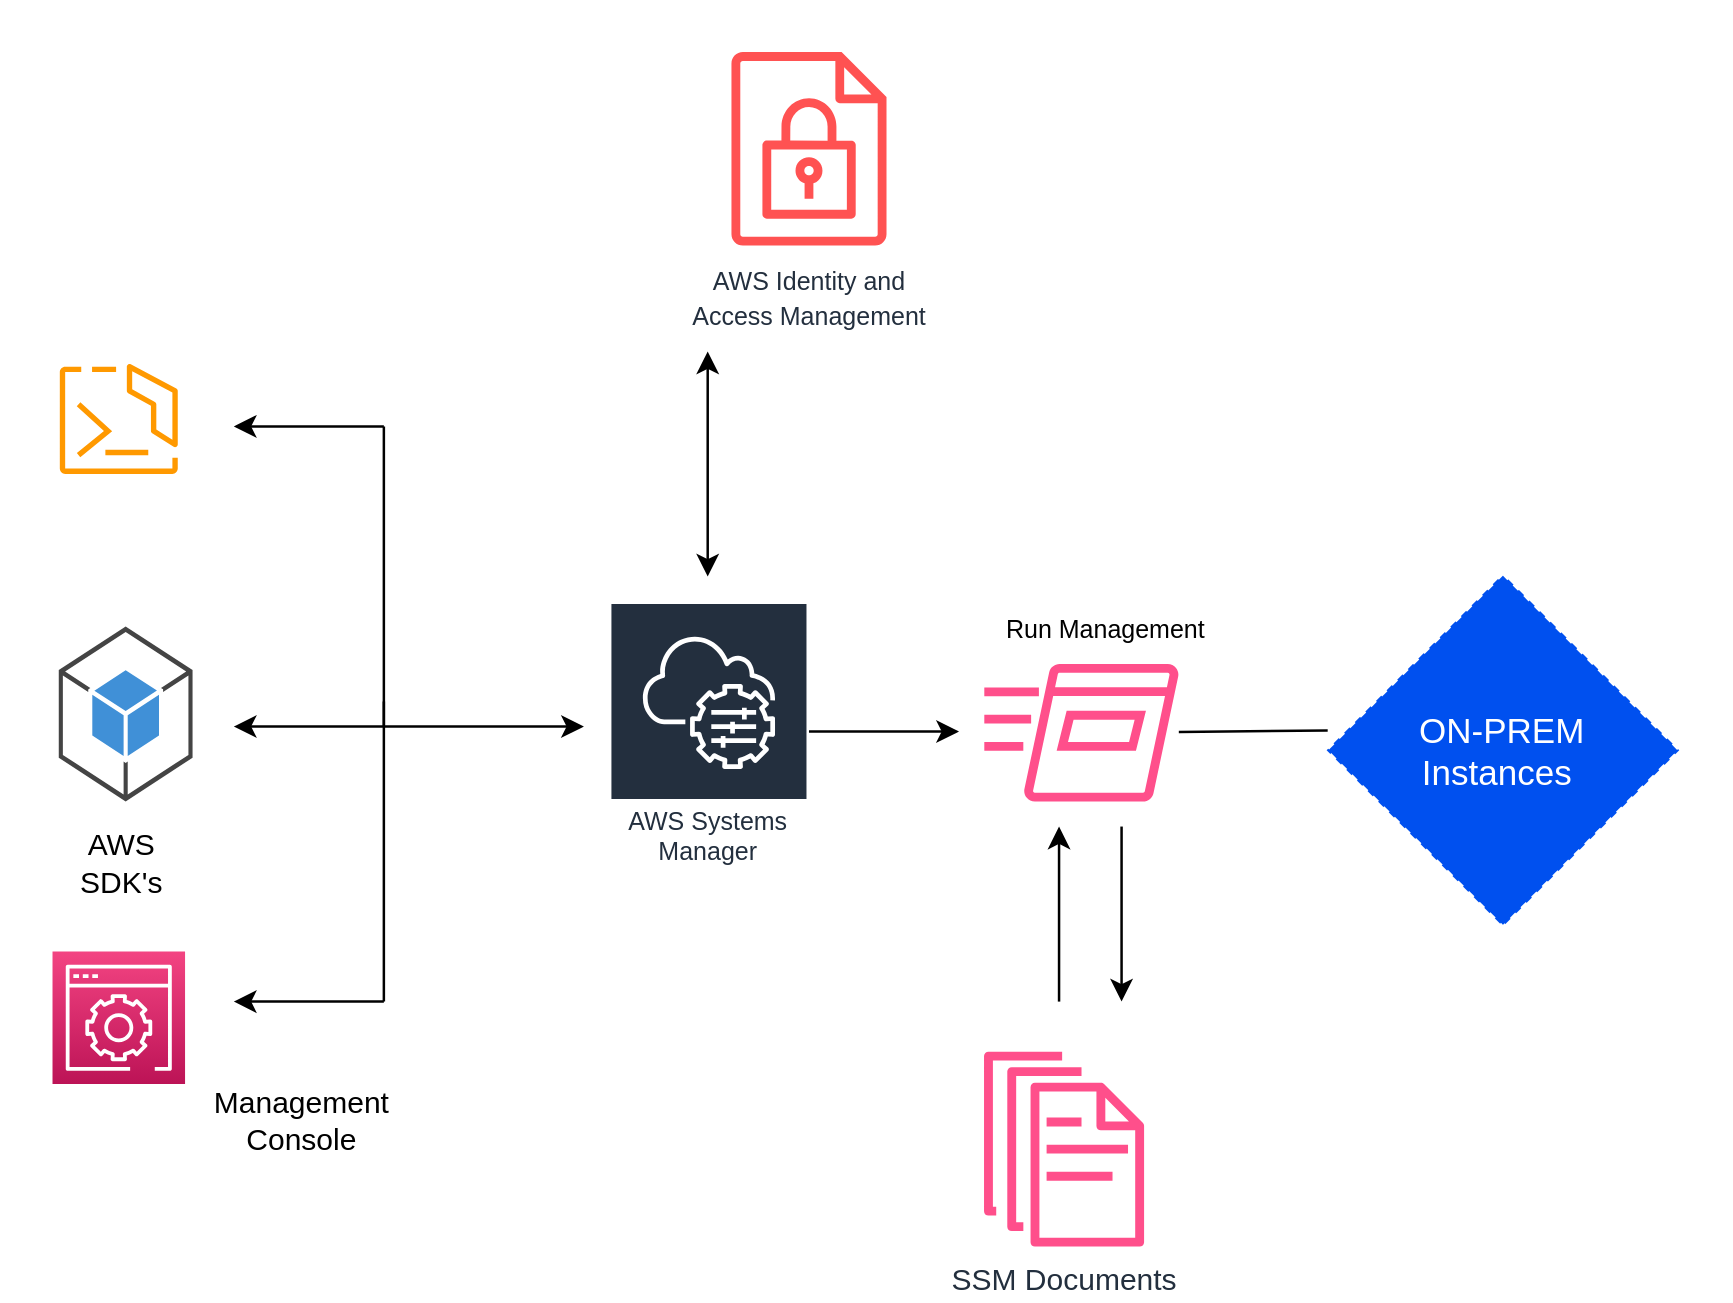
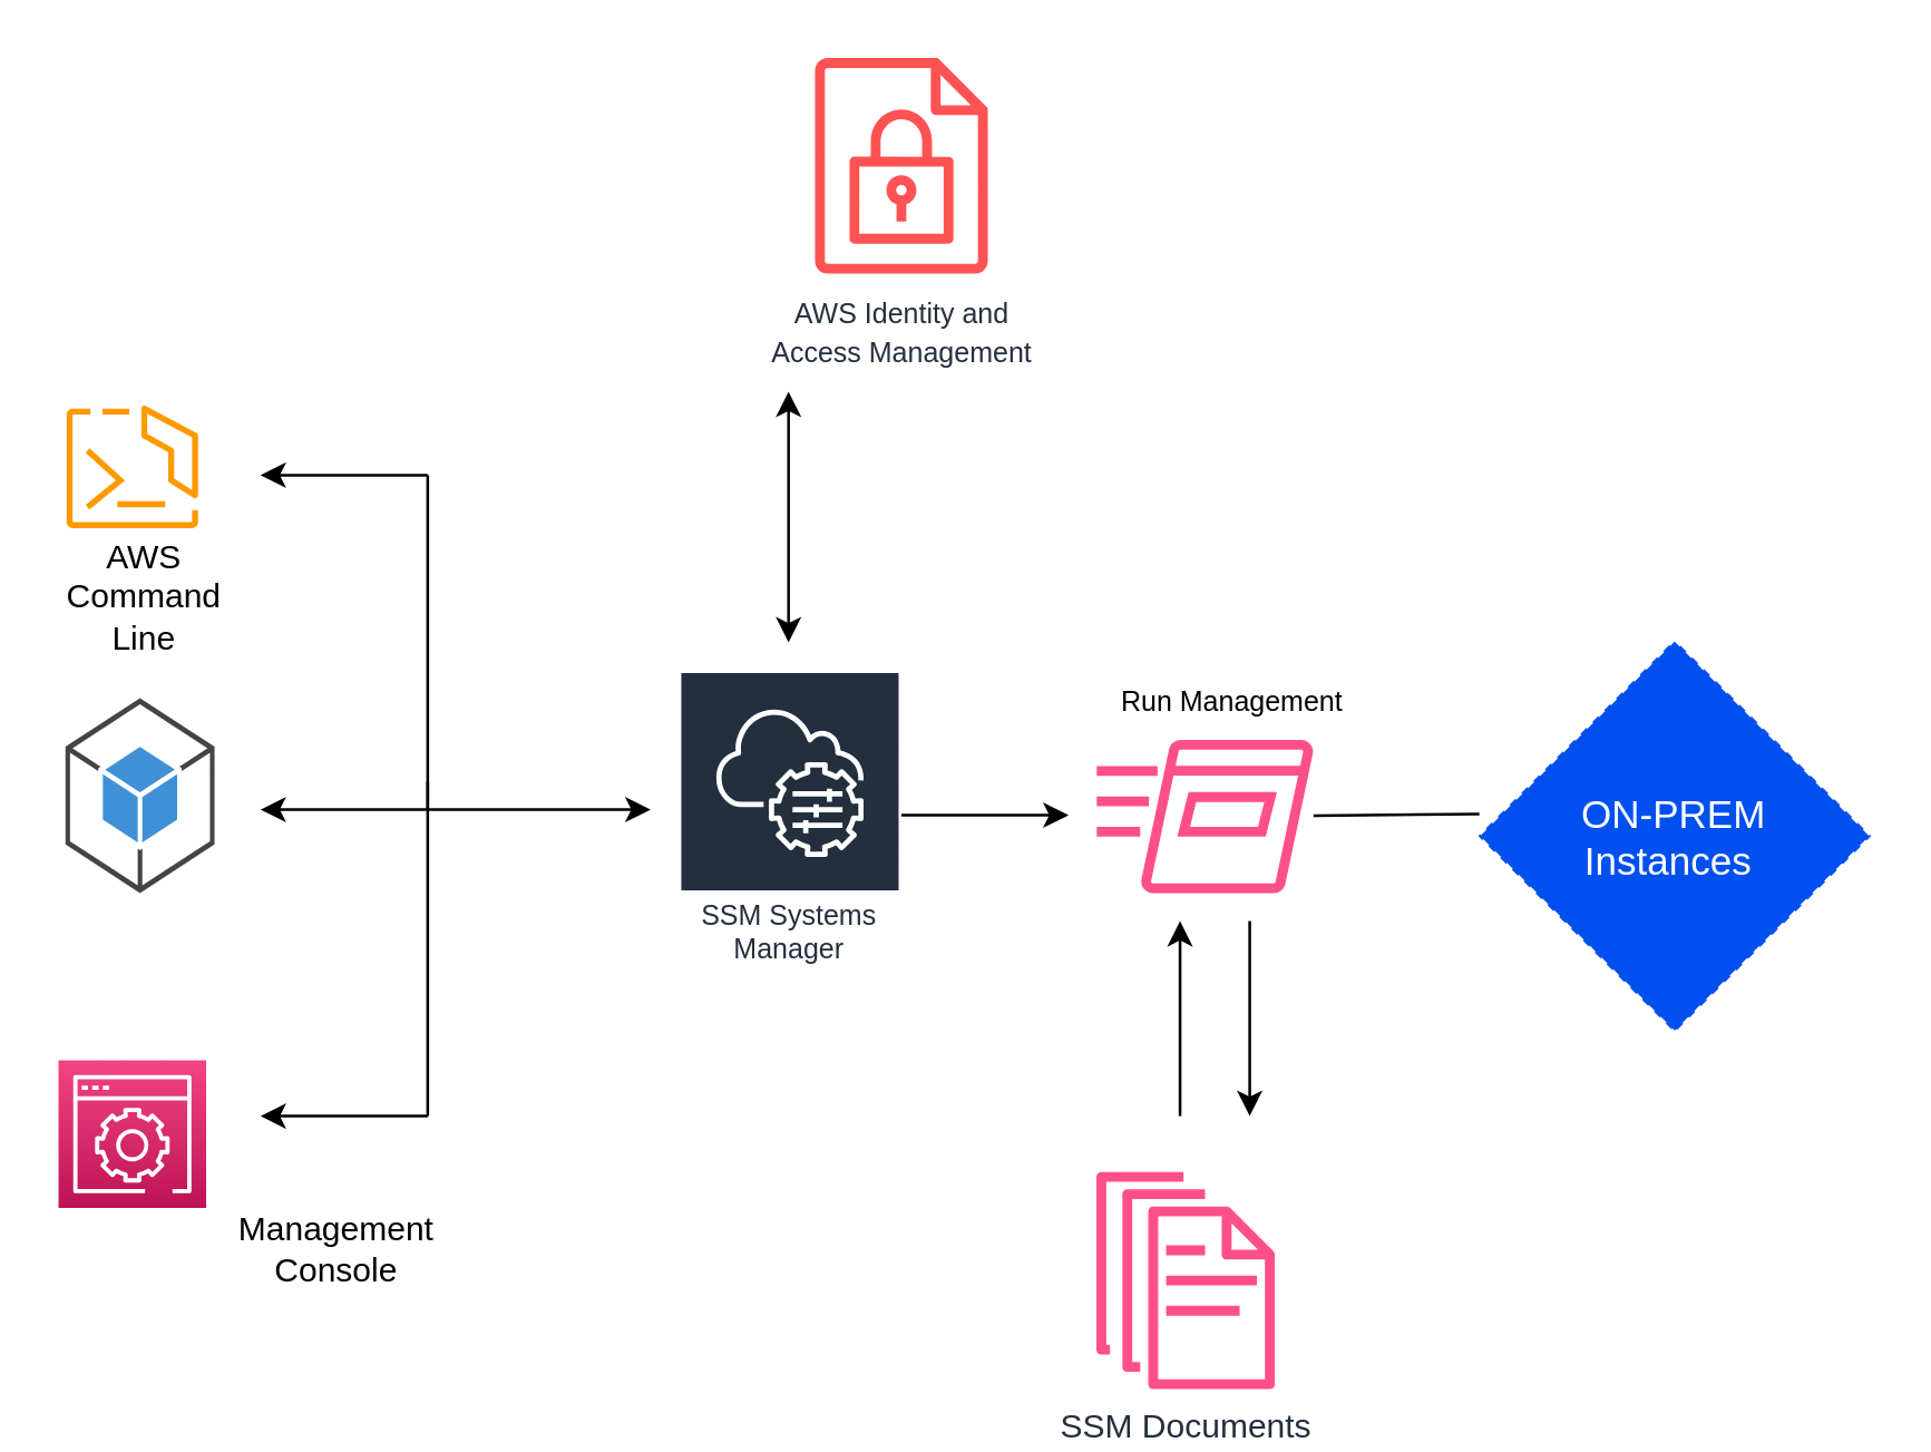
  <mxCell id="0" />
  <mxCell id="1" parent="0" />
  <mxCell id="2" value="" style="endArrow=none;html=1;rounded=0;" parent="1" edge="1"><mxGeometry width="50" height="50" relative="1" as="geometry"><mxPoint x="153" y="290" as="sourcePoint" /><mxPoint x="153" y="170" as="targetPoint" /></mxGeometry></mxCell>
  <mxCell id="3" value="" style="endArrow=classic;html=1;rounded=0;" parent="1" edge="1"><mxGeometry width="50" height="50" relative="1" as="geometry"><mxPoint x="153" y="170" as="sourcePoint" /><mxPoint x="93" y="170" as="targetPoint" /></mxGeometry></mxCell>
  <mxCell id="4" value="" style="endArrow=classic;html=1;rounded=0;" parent="1" edge="1"><mxGeometry width="50" height="50" relative="1" as="geometry"><mxPoint x="153" y="290" as="sourcePoint" /><mxPoint x="93" y="290" as="targetPoint" /></mxGeometry></mxCell>
  <mxCell id="5" value="" style="endArrow=none;html=1;rounded=0;" parent="1" edge="1"><mxGeometry width="50" height="50" relative="1" as="geometry"><mxPoint x="153" y="400" as="sourcePoint" /><mxPoint x="153" y="280" as="targetPoint" /></mxGeometry></mxCell>
  <mxCell id="6" value="" style="endArrow=classic;html=1;rounded=0;" parent="1" edge="1"><mxGeometry width="50" height="50" relative="1" as="geometry"><mxPoint x="153" y="400" as="sourcePoint" /><mxPoint x="93" y="400" as="targetPoint" /></mxGeometry></mxCell>
  <mxCell id="7" value="" style="sketch=0;outlineConnect=0;fontColor=#232F3E;gradientColor=none;fillColor=#FF9900;strokeColor=none;dashed=0;verticalLabelPosition=bottom;verticalAlign=top;align=center;html=1;fontSize=12;fontStyle=0;aspect=fixed;pointerEvents=1;shape=mxgraph.aws4.ecs_copilot_cli;" parent="1" vertex="1"><mxGeometry x="23" y="145" width="48" height="44" as="geometry" /></mxCell>
  <mxCell id="8" value="" style="outlineConnect=0;dashed=0;verticalLabelPosition=bottom;verticalAlign=top;align=center;html=1;shape=mxgraph.aws3.android;fillColor=#4090D7;gradientColor=none;" parent="1" vertex="1"><mxGeometry x="23" y="250" width="53.5" height="70" as="geometry" /></mxCell>
  <mxCell id="9" value="" style="sketch=0;points=[[0,0,0],[0.25,0,0],[0.5,0,0],[0.75,0,0],[1,0,0],[0,1,0],[0.25,1,0],[0.5,1,0],[0.75,1,0],[1,1,0],[0,0.25,0],[0,0.5,0],[0,0.75,0],[1,0.25,0],[1,0.5,0],[1,0.75,0]];points=[[0,0,0],[0.25,0,0],[0.5,0,0],[0.75,0,0],[1,0,0],[0,1,0],[0.25,1,0],[0.5,1,0],[0.75,1,0],[1,1,0],[0,0.25,0],[0,0.5,0],[0,0.75,0],[1,0.25,0],[1,0.5,0],[1,0.75,0]];outlineConnect=0;fontColor=#232F3E;gradientColor=#F34482;gradientDirection=north;fillColor=#BC1356;strokeColor=#ffffff;dashed=0;verticalLabelPosition=bottom;verticalAlign=top;align=center;html=1;fontSize=12;fontStyle=0;aspect=fixed;shape=mxgraph.aws4.resourceIcon;resIcon=mxgraph.aws4.management_console;" parent="1" vertex="1"><mxGeometry x="20.5" y="380" width="53" height="53" as="geometry" /></mxCell>
  <mxCell id="10" value="" style="endArrow=classic;html=1;rounded=0;" parent="1" edge="1"><mxGeometry width="50" height="50" relative="1" as="geometry"><mxPoint x="153" y="290" as="sourcePoint" /><mxPoint x="233" y="290" as="targetPoint" /></mxGeometry></mxCell>
- <mxCell id="11" value="&lt;span style=&quot;font-weight: normal&quot;&gt;AWS Systems Manager&lt;/span&gt;" style="sketch=0;outlineConnect=0;fontColor=#232F3E;gradientColor=none;strokeColor=#ffffff;fillColor=#232F3E;dashed=0;verticalLabelPosition=middle;verticalAlign=bottom;align=center;html=1;whiteSpace=wrap;fontSize=10;fontStyle=1;spacing=3;shape=mxgraph.aws4.productIcon;prIcon=mxgraph.aws4.systems_manager;" parent="1" vertex="1"><mxGeometry x="243" y="240" width="80" height="110" as="geometry" /></mxCell>
+ <mxCell id="11" value="&lt;span style=&quot;font-weight: normal&quot;&gt;SSM Systems Manager&lt;/span&gt;" style="sketch=0;outlineConnect=0;fontColor=#232F3E;gradientColor=none;strokeColor=#ffffff;fillColor=#232F3E;dashed=0;verticalLabelPosition=middle;verticalAlign=bottom;align=center;html=1;whiteSpace=wrap;fontSize=10;fontStyle=1;spacing=3;shape=mxgraph.aws4.productIcon;prIcon=mxgraph.aws4.systems_manager;" parent="1" vertex="1"><mxGeometry x="243" y="240" width="80" height="110" as="geometry" /></mxCell>
  <mxCell id="12" value="" style="sketch=0;outlineConnect=0;fontColor=#232F3E;gradientColor=none;fillColor=#FF4F8B;strokeColor=none;dashed=0;verticalLabelPosition=bottom;verticalAlign=top;align=center;html=1;fontSize=12;fontStyle=0;aspect=fixed;pointerEvents=1;shape=mxgraph.aws4.run_command;" parent="1" vertex="1"><mxGeometry x="393" y="265" width="78" height="55" as="geometry" /></mxCell>
  <mxCell id="13" value="" style="endArrow=classic;html=1;rounded=0;" parent="1" edge="1"><mxGeometry width="50" height="50" relative="1" as="geometry"><mxPoint x="323" y="292" as="sourcePoint" /><mxPoint x="383" y="292" as="targetPoint" /></mxGeometry></mxCell>
  <mxCell id="14" value="" style="endArrow=classic;html=1;rounded=0;" parent="1" edge="1"><mxGeometry width="50" height="50" relative="1" as="geometry"><mxPoint x="423" y="400" as="sourcePoint" /><mxPoint x="423" y="330" as="targetPoint" /></mxGeometry></mxCell>
  <mxCell id="15" value="" style="endArrow=classic;html=1;rounded=0;" parent="1" edge="1"><mxGeometry width="50" height="50" relative="1" as="geometry"><mxPoint x="448" y="330" as="sourcePoint" /><mxPoint x="448" y="400" as="targetPoint" /></mxGeometry></mxCell>
  <mxCell id="16" value="SSM Documents" style="sketch=0;outlineConnect=0;fontColor=#232F3E;gradientColor=none;fillColor=#FF4F8B;strokeColor=none;dashed=0;verticalLabelPosition=bottom;verticalAlign=top;align=center;html=1;fontSize=12;fontStyle=0;aspect=fixed;pointerEvents=1;shape=mxgraph.aws4.documents;" parent="1" vertex="1"><mxGeometry x="393" y="420" width="64" height="78" as="geometry" /></mxCell>
  <mxCell id="17" value="&lt;font style=&quot;font-size: 10px&quot;&gt;AWS Identity and &lt;br&gt;Access Management&lt;/font&gt;" style="sketch=0;outlineConnect=0;fontColor=#232F3E;gradientColor=none;fillColor=#FF5252;strokeColor=none;dashed=0;verticalLabelPosition=bottom;verticalAlign=top;align=center;html=1;fontSize=12;fontStyle=0;aspect=fixed;pointerEvents=1;shape=mxgraph.aws4.encrypted_data;" parent="1" vertex="1"><mxGeometry x="292" y="20" width="62" height="78" as="geometry" /></mxCell>
  <mxCell id="18" value="" style="endArrow=classic;startArrow=classic;html=1;rounded=0;" parent="1" edge="1"><mxGeometry width="50" height="50" relative="1" as="geometry"><mxPoint x="282.5" y="230" as="sourcePoint" /><mxPoint x="282.5" y="140" as="targetPoint" /></mxGeometry></mxCell>
  <mxCell id="19" value="&lt;font style=&quot;font-size: 10px&quot;&gt;Run Management&lt;/font&gt;" style="text;html=1;strokeColor=none;fillColor=none;align=center;verticalAlign=middle;whiteSpace=wrap;rounded=0;" parent="1" vertex="1"><mxGeometry x="393" y="236" width="98" height="30" as="geometry" /></mxCell>
  <mxCell id="20" value="&lt;font style=&quot;font-size: 14px&quot;&gt;ON-PREM &lt;br&gt;Instances&amp;nbsp;&lt;/font&gt;" style="rhombus;whiteSpace=wrap;html=1;aspect=fixed;fontSize=10;fillColor=#0050ef;fontColor=#ffffff;strokeColor=#FFFFFF;dashed=1;" parent="1" vertex="1"><mxGeometry x="530" y="229" width="141" height="141" as="geometry" /></mxCell>
  <mxCell id="21" value="" style="endArrow=none;html=1;rounded=0;fontSize=10;entryX=0.003;entryY=0.444;entryDx=0;entryDy=0;entryPerimeter=0;" parent="1" source="12" target="20" edge="1"><mxGeometry width="50" height="50" relative="1" as="geometry"><mxPoint x="423" y="350" as="sourcePoint" /><mxPoint x="473" y="300" as="targetPoint" /></mxGeometry></mxCell>
  <mxCell id="22" value="Management Console" style="text;html=1;strokeColor=none;fillColor=none;align=center;verticalAlign=middle;whiteSpace=wrap;rounded=0;" vertex="1" parent="1"><mxGeometry x="91.5" y="433" width="56.5" height="30" as="geometry" /></mxCell>
- <mxCell id="24" value="AWS SDK's" style="text;html=1;strokeColor=none;fillColor=none;align=center;verticalAlign=middle;whiteSpace=wrap;rounded=0;" vertex="1" parent="1"><mxGeometry x="20" y="330" width="56.5" height="30" as="geometry" /></mxCell>
+ <mxCell id="23" value="AWS Command Line" style="text;html=1;strokeColor=none;fillColor=none;align=center;verticalAlign=middle;whiteSpace=wrap;rounded=0;" vertex="1" parent="1"><mxGeometry x="23" y="199" width="56.5" height="30" as="geometry" /></mxCell>
